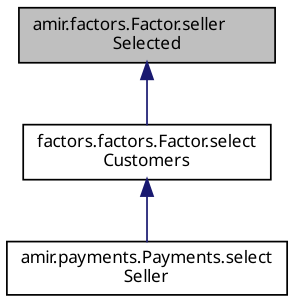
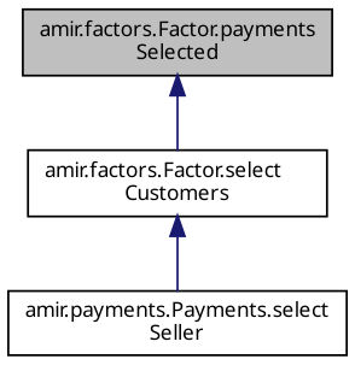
  digraph {
    rankdir=TB
    node [color=black fillcolor=white fontname="FreeSans.ttf" fontsize=10 shape=record style=filled]
    edge [color=midnightblue dir=back fontname="FreeSans.ttf" fontsize=10 labelfontname="FreeSans.ttf" labelfontsize=10 style=solid]
-   n1 [fillcolor=grey75 fontcolor=black height=0.2 label="amir.factors.Factor.seller\lSelected" width=0.4]
-   n2 [height=0.2 label="factors.factors.Factor.select\lCustomers" width=0.4]
+   n1 [fillcolor=grey75 fontcolor=black height=0.2 label="amir.factors.Factor.payments\lSelected" width=0.4]
+   n2 [height=0.2 label="amir.factors.Factor.select\lCustomers" width=0.4]
    n3 [height=0.2 label="amir.payments.Payments.select\lSeller" width=0.4]
    n1 -> n2
    n2 -> n3
  }
